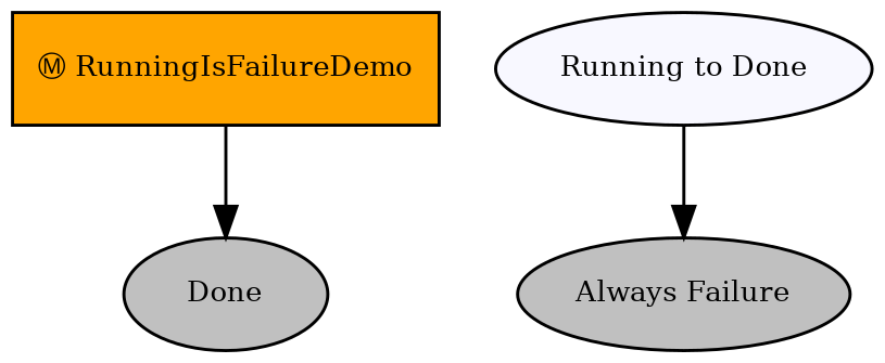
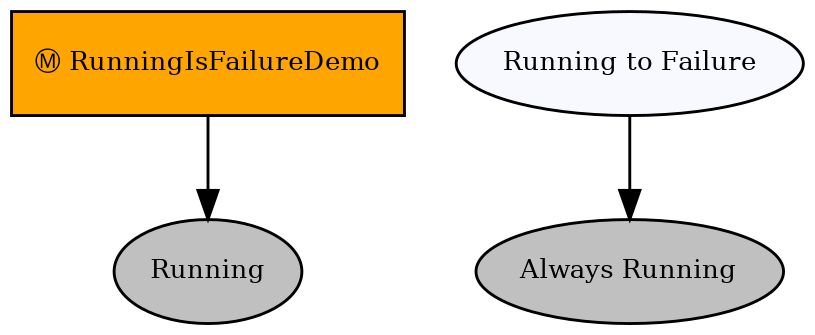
  digraph {
    fontname="times-roman"
    ordering=out
    node [fillcolor=gray fontcolor=black fontname="times-roman" fontsize=9 shape=ellipse style=filled]
    edge [fontname="times-roman"]
    n1 [fillcolor=orange label="Ⓜ RunningIsFailureDemo" shape=box]
-   n2 [label=Done]
-   n3 [fillcolor=ghostwhite label="Running to Done"]
-   n4 [label="Always Failure"]
+   n2 [label=Running]
+   n3 [fillcolor=ghostwhite label="Running to Failure"]
+   n4 [label="Always Running"]
    n1 -> n2
    n3 -> n4
  }
